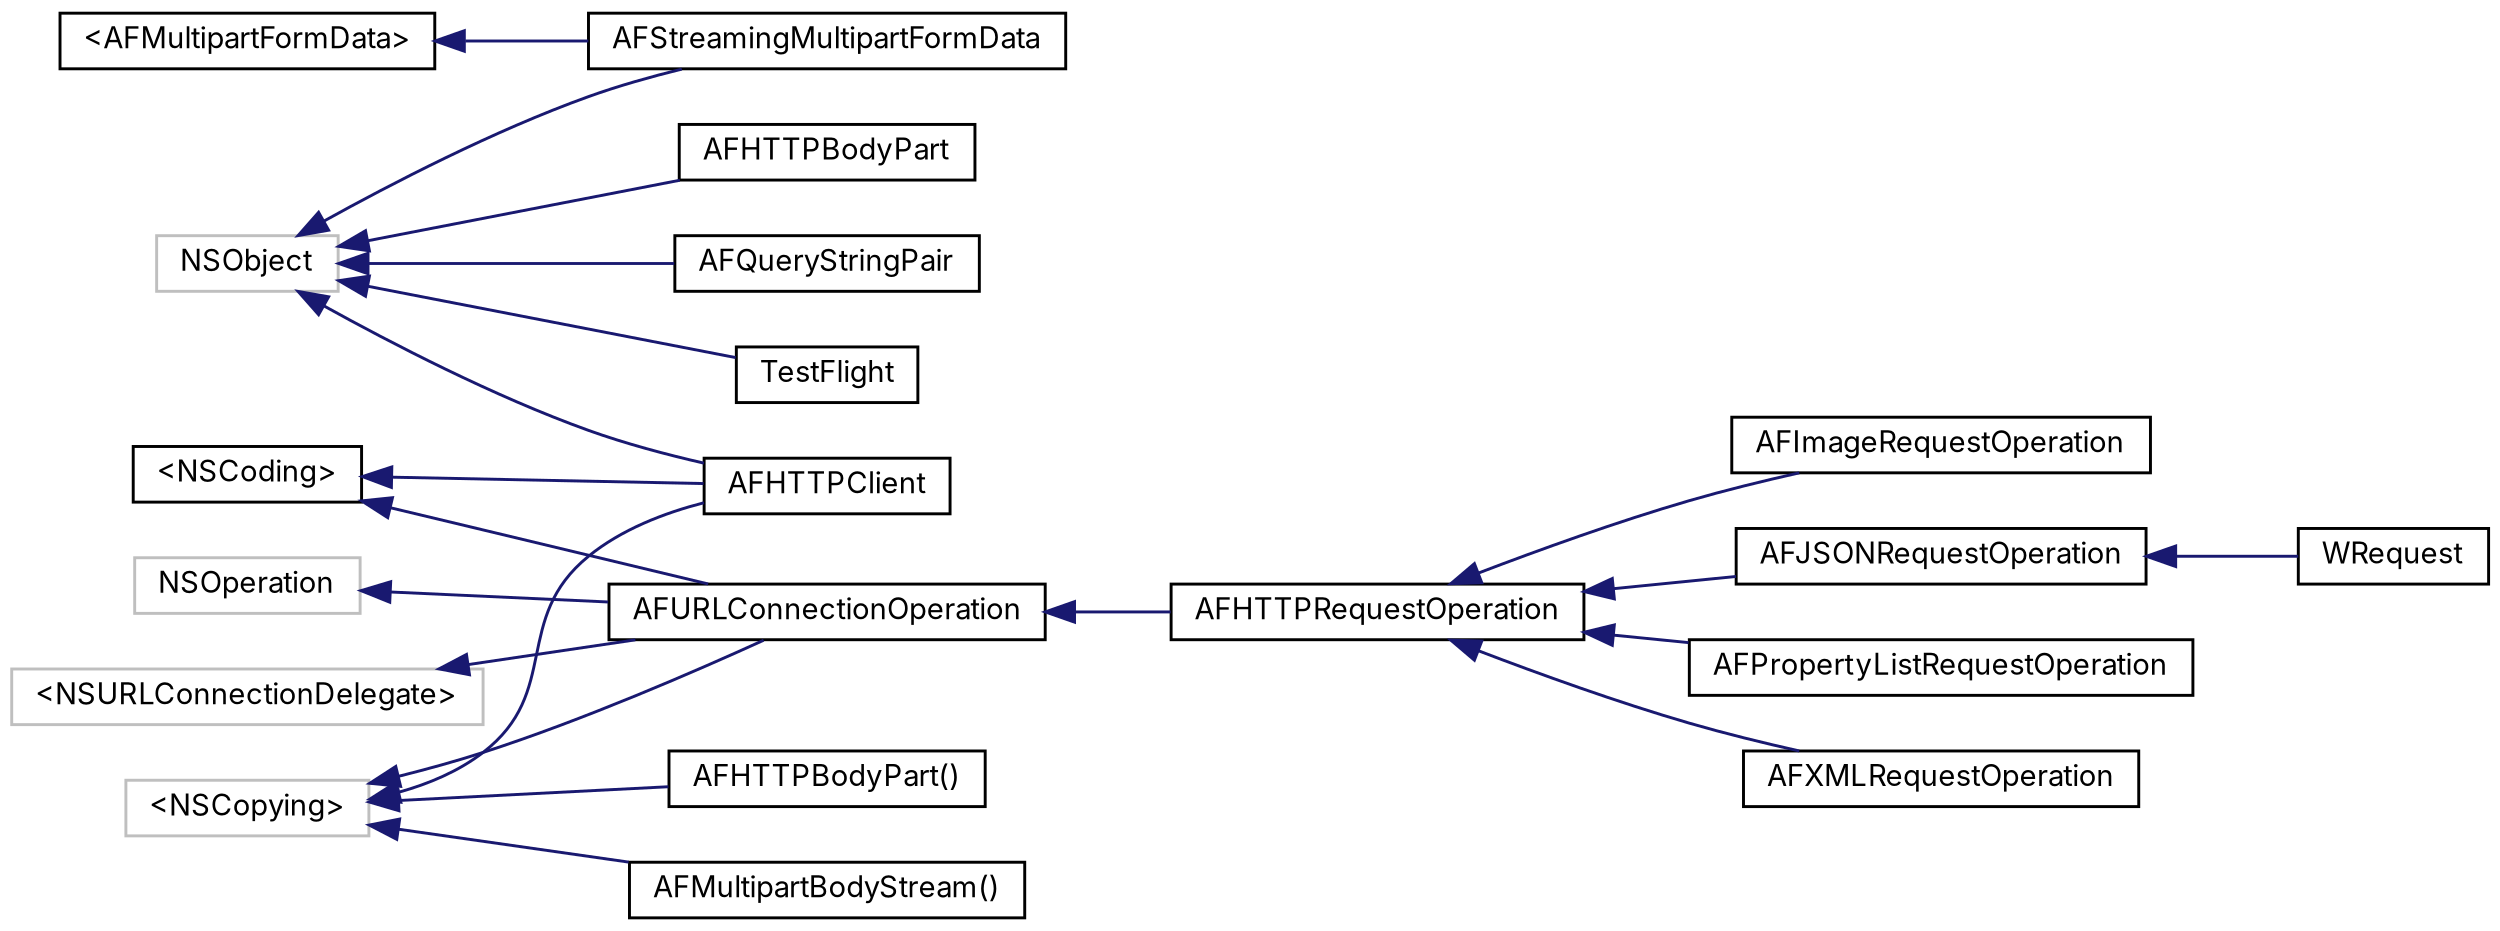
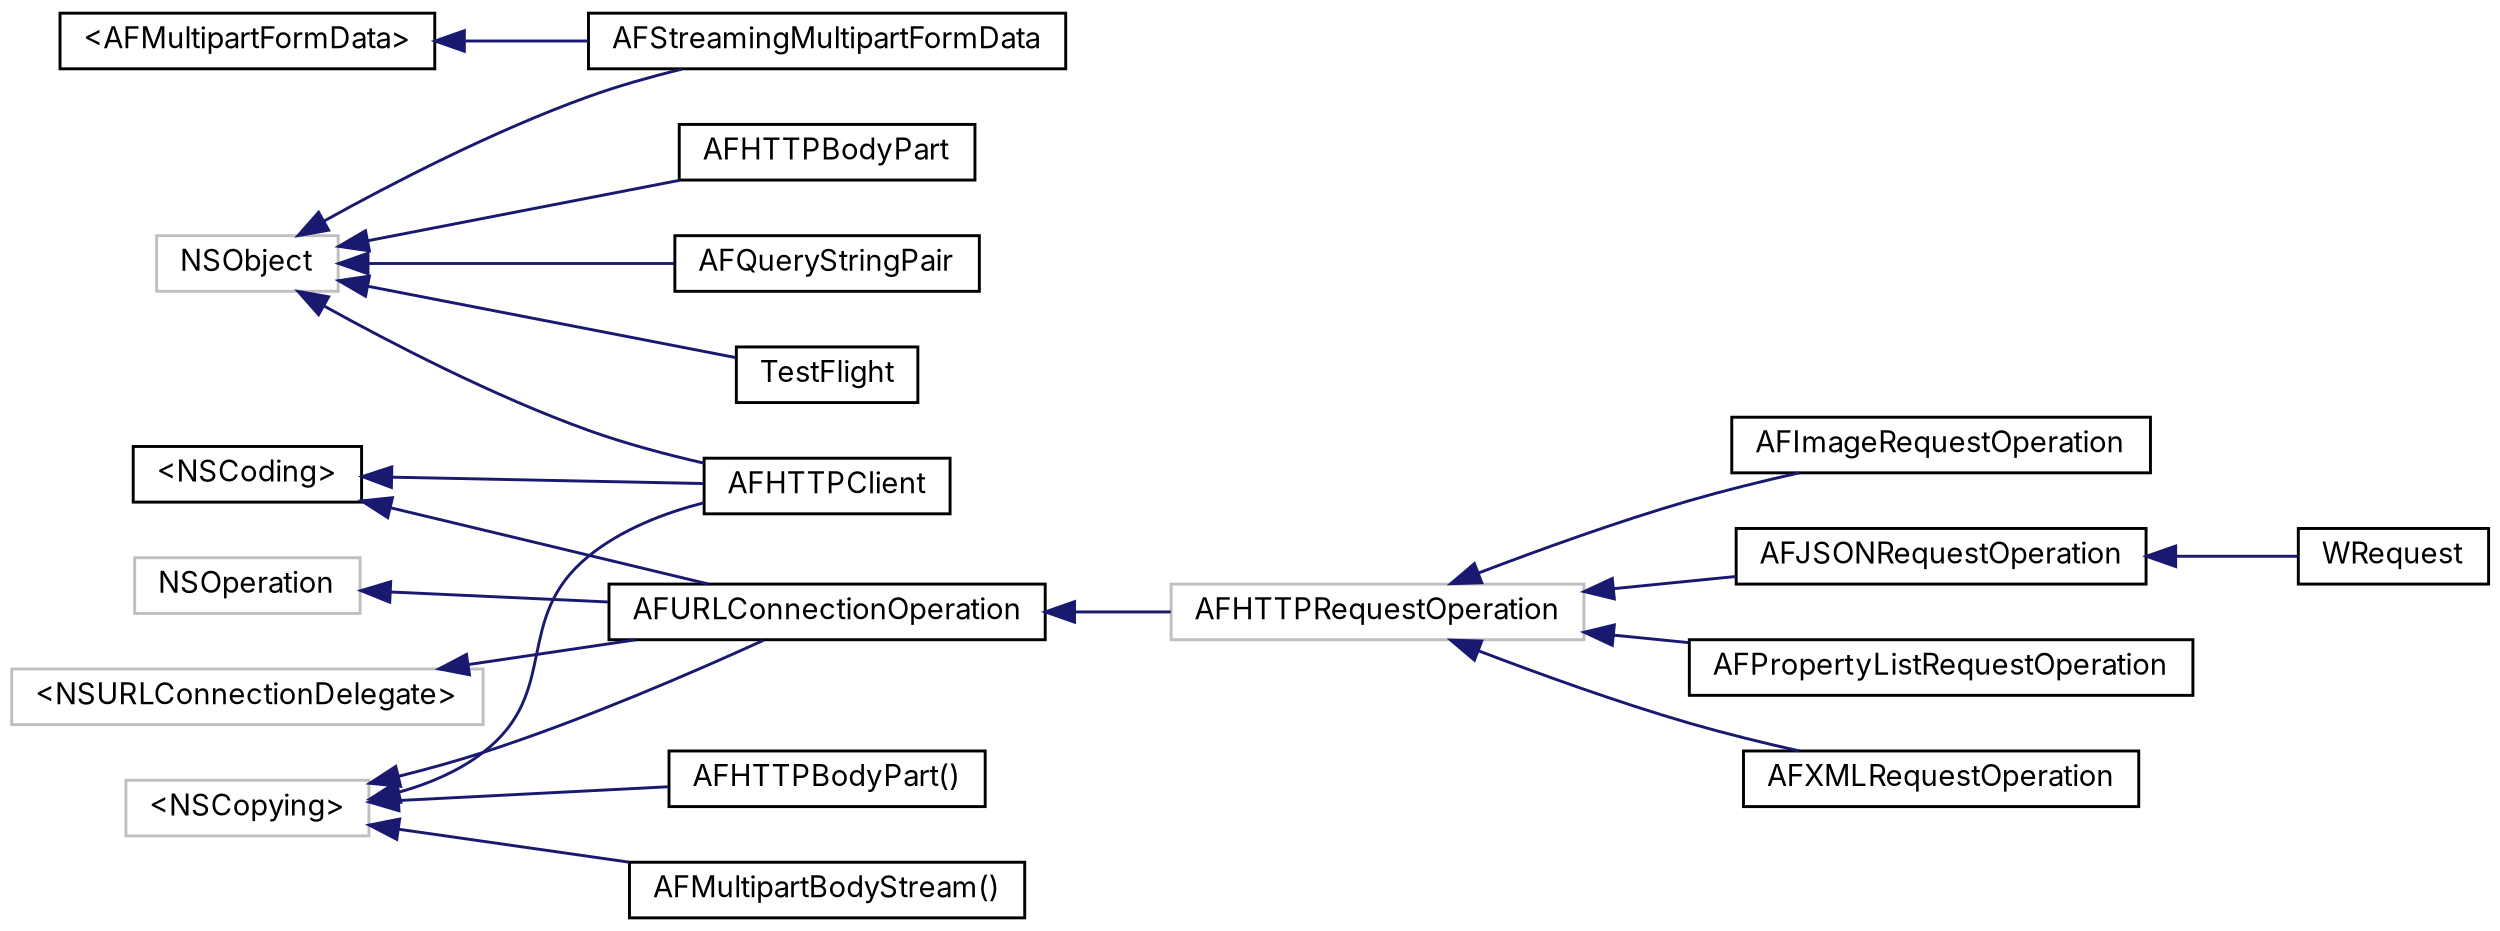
  digraph {
    fontname=Inter
    rankdir=LR
    node [color=black fillcolor=white fontname=Inter fontsize=10 shape=record style=filled]
    edge [color=midnightblue dir=back fontname=Inter fontsize=10 labelfontname=Helvetica labelfontsize=10 style=solid]
    n1 [height=0.2 label="\<AFMultipartFormData\>" width=0.4]
    n2 [height=0.2 label=AFStreamingMultipartFormData width=0.4]
    n3 [height=0.2 label="\<NSCoding\>" width=0.4]
    n4 [height=0.2 label=AFHTTPClient width=0.4]
    n5 [height=0.2 label=AFURLConnectionOperation width=0.4]
-   n6 [height=0.2 label=AFHTTPRequestOperation width=0.4]
+   n6 [color=grey75 height=0.2 label=AFHTTPRequestOperation width=0.4]
    n7 [height=0.2 label=AFImageRequestOperation width=0.4]
    n8 [height=0.2 label=AFJSONRequestOperation width=0.4]
    n9 [height=0.2 label=AFPropertyListRequestOperation width=0.4]
    n10 [height=0.2 label=AFXMLRequestOperation width=0.4]
    n11 [height=0.2 label=WRequest width=0.4]
    n12 [color=grey75 height=0.2 label="\<NSCopying\>" width=0.4]
    n13 [height=0.2 label="AFHTTPBodyPart()" width=0.4]
    n14 [height=0.2 label="AFMultipartBodyStream()" width=0.4]
    n15 [color=grey75 height=0.2 label=NSObject width=0.4]
    n16 [height=0.2 label=AFHTTPBodyPart width=0.4]
    n17 [height=0.2 label=AFQueryStringPair width=0.4]
    n18 [height=0.2 label=TestFlight width=0.4]
    n19 [color=grey75 height=0.2 label=NSOperation width=0.4]
    n20 [color=grey75 height=0.2 label="\<NSURLConnectionDelegate\>" width=0.4]
    n1 -> n2
    n3 -> n4
    n3 -> n5
    n5 -> n6
    n6 -> n7
    n6 -> n8
    n6 -> n9
    n6 -> n10
    n8 -> n11
    n12 -> n4
    n12 -> n5
    n12 -> n13
    n12 -> n14
    n15 -> n2
    n15 -> n4
    n15 -> n16
    n15 -> n17
    n15 -> n18
    n19 -> n5
    n20 -> n5
  }
